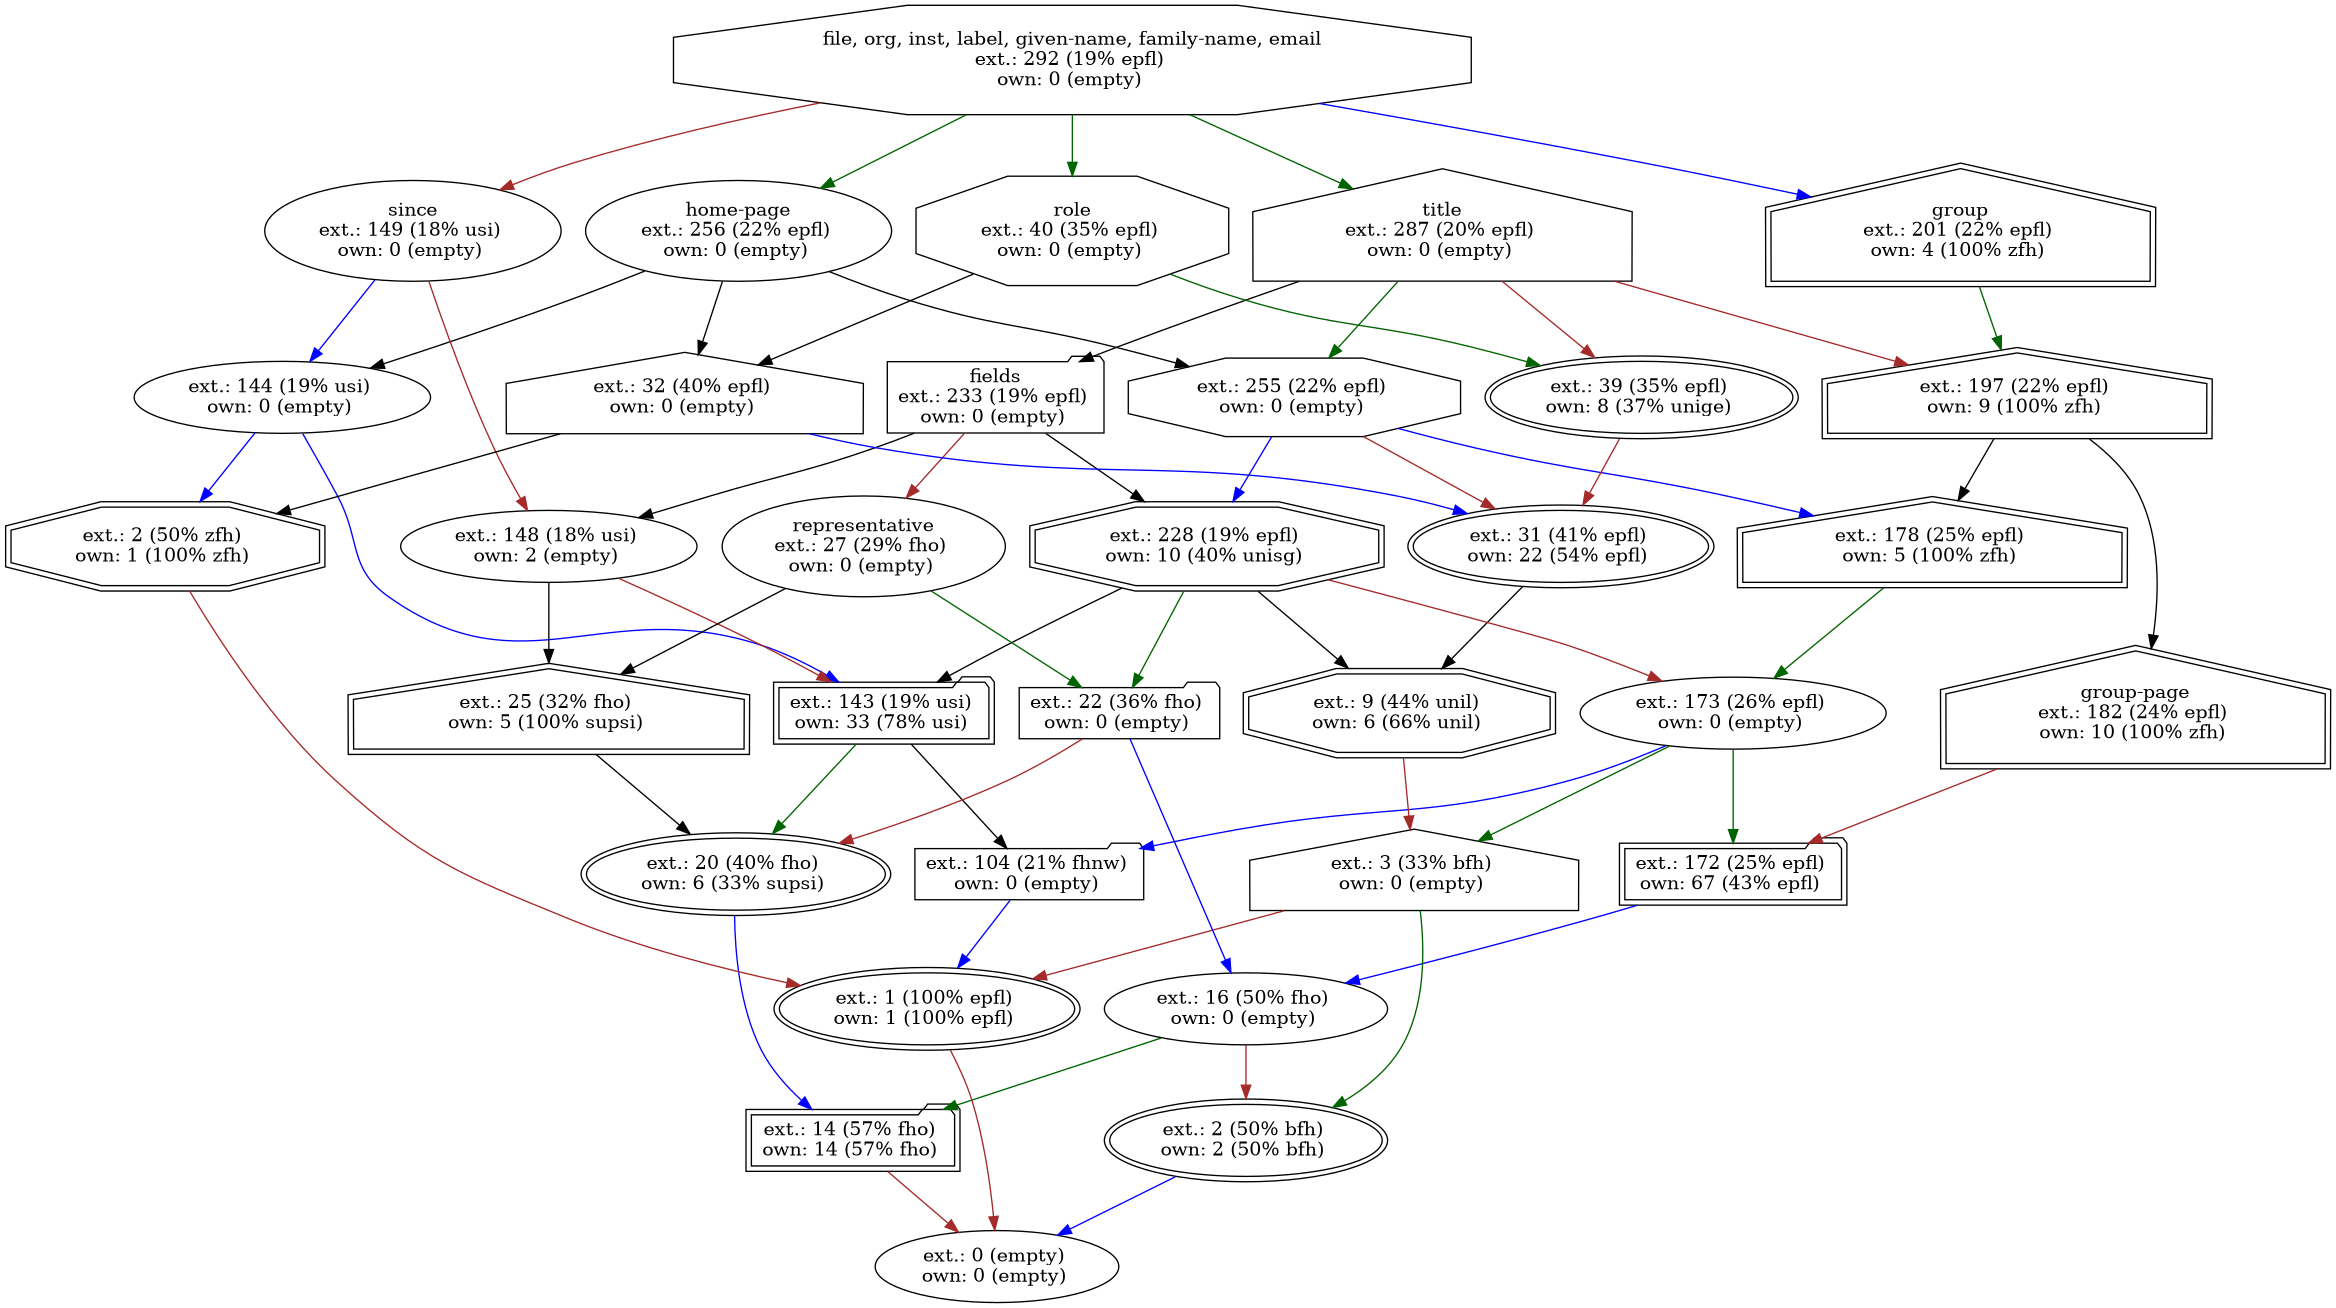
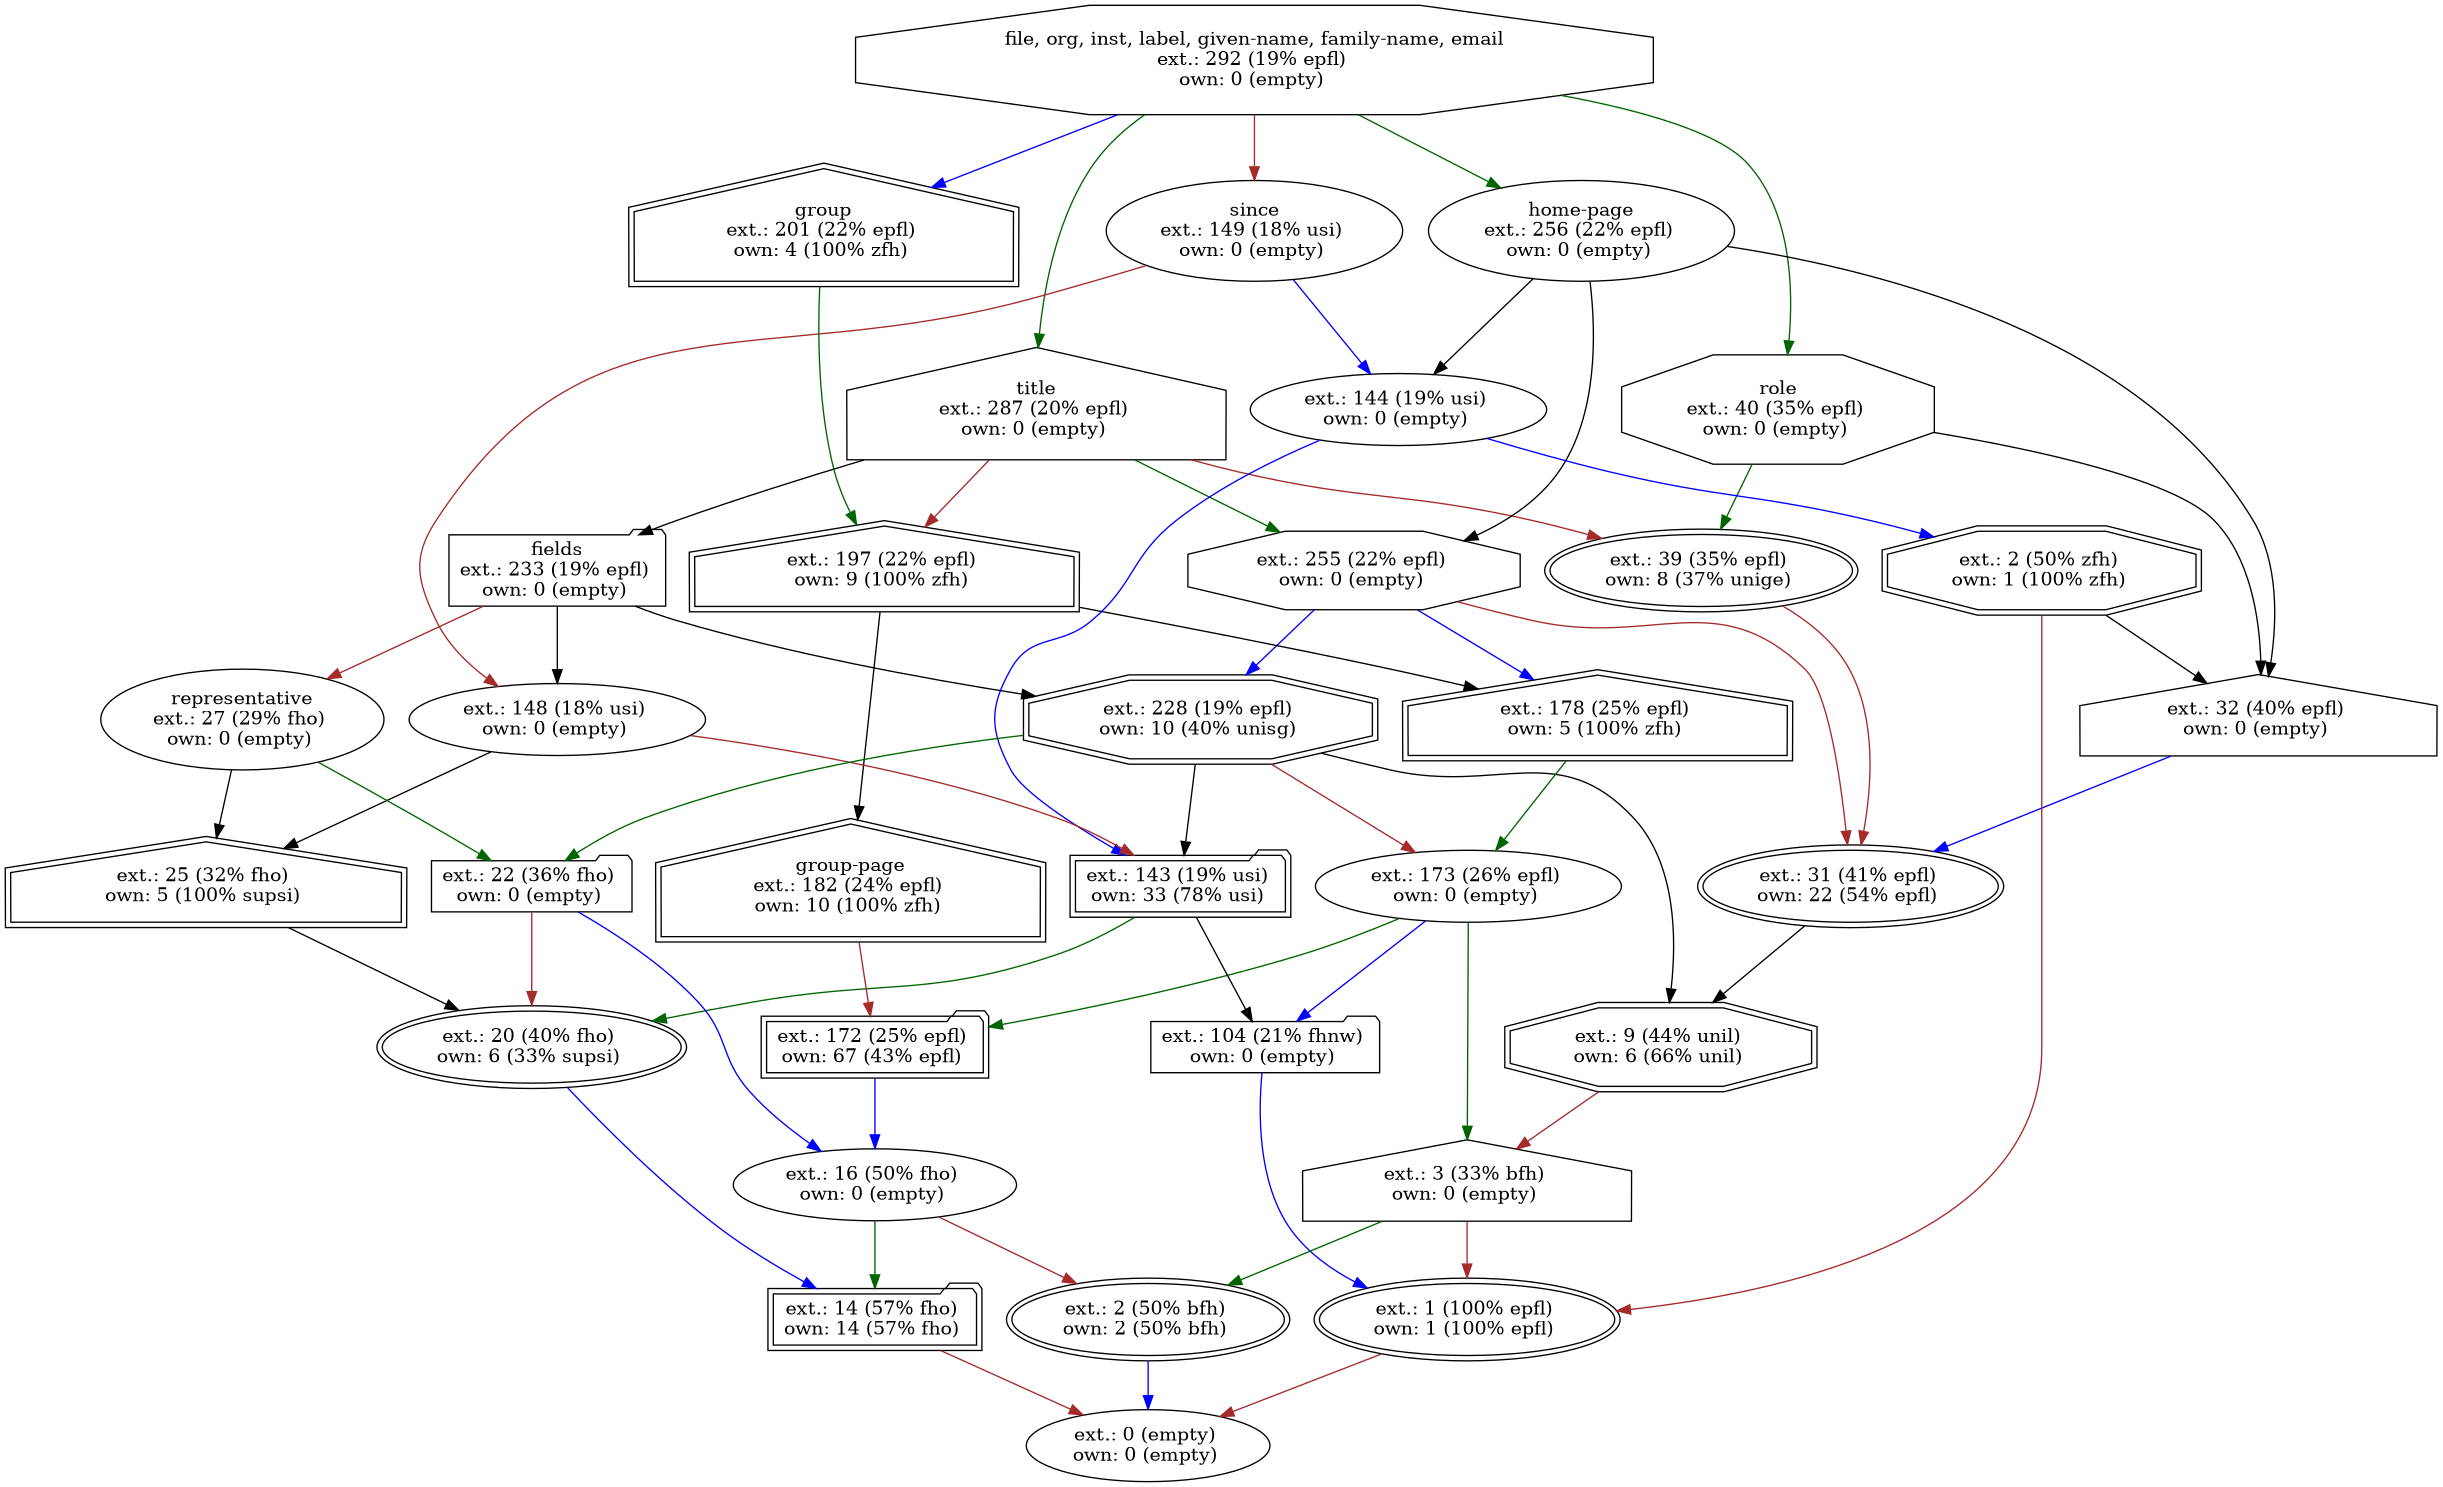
  digraph {
    node [shape=ellipse]
    edge [color=brown]
    n1 [label="file, org, inst, label, given-name, family-name, email\next.: 292 (19% epfl) \nown: 0 (empty) " shape=octagon]
    n2 [label="title\next.: 287 (20% epfl) \nown: 0 (empty) " shape=house]
    n3 [label="home-page\next.: 256 (22% epfl) \nown: 0 (empty) "]
    n4 [label="role\next.: 40 (35% epfl) \nown: 0 (empty) " shape=octagon]
    n5 [label="since\next.: 149 (18% usi) \nown: 0 (empty) "]
    n6 [label="group\next.: 201 (22% epfl) \nown: 4 (100% zfh) " peripheries=2 shape=house]
    n7 [label="ext.: 255 (22% epfl) \nown: 0 (empty) " shape=octagon]
    n8 [label="ext.: 39 (35% epfl) \nown: 8 (37% unige) " peripheries=2]
    n9 [label="fields\next.: 233 (19% epfl) \nown: 0 (empty) " shape=folder]
    n10 [label="ext.: 197 (22% epfl) \nown: 9 (100% zfh) " peripheries=2 shape=house]
    n11 [label="ext.: 144 (19% usi) \nown: 0 (empty) "]
    n12 [label="ext.: 32 (40% epfl) \nown: 0 (empty) " shape=house]
-   n13 [label="ext.: 148 (18% usi) \nown: 2 (empty) "]
+   n13 [label="ext.: 148 (18% usi) \nown: 0 (empty) "]
    n14 [label="ext.: 14 (57% fho) \nown: 14 (57% fho) " peripheries=2 shape=folder]
    n15 [label="ext.: 0 (empty) \nown: 0 (empty) "]
    n16 [label="ext.: 172 (25% epfl) \nown: 67 (43% epfl) " peripheries=2 shape=folder]
    n17 [label="ext.: 16 (50% fho) \nown: 0 (empty) "]
    n18 [label="ext.: 2 (50% bfh) \nown: 2 (50% bfh) " peripheries=2]
    n19 [label="ext.: 104 (21% fhnw) \nown: 0 (empty) " shape=folder]
    n20 [label="ext.: 1 (100% epfl) \nown: 1 (100% epfl) " peripheries=2]
    n21 [label="ext.: 173 (26% epfl) \nown: 0 (empty) "]
    n22 [label="ext.: 3 (33% bfh) \nown: 0 (empty) " shape=house]
    n23 [label="ext.: 31 (41% epfl) \nown: 22 (54% epfl) " peripheries=2]
    n24 [label="ext.: 228 (19% epfl) \nown: 10 (40% unisg) " peripheries=2 shape=octagon]
    n25 [label="ext.: 178 (25% epfl) \nown: 5 (100% zfh) " peripheries=2 shape=house]
    n26 [label="ext.: 9 (44% unil) \nown: 6 (66% unil) " peripheries=2 shape=octagon]
    n27 [label="ext.: 143 (19% usi) \nown: 33 (78% usi) " peripheries=2 shape=folder]
    n28 [label="ext.: 22 (36% fho) \nown: 0 (empty) " shape=folder]
    n29 [label="representative\next.: 27 (29% fho) \nown: 0 (empty) "]
    n30 [label="group-page\next.: 182 (24% epfl) \nown: 10 (100% zfh) " peripheries=2 shape=house]
    n31 [label="ext.: 20 (40% fho) \nown: 6 (33% supsi) " peripheries=2]
    n32 [label="ext.: 25 (32% fho) \nown: 5 (100% supsi) " peripheries=2 shape=house]
    n33 [label="ext.: 2 (50% zfh) \nown: 1 (100% zfh) " peripheries=2 shape=octagon]
    n1 -> n2 [color=darkgreen]
    n1 -> n3 [color=darkgreen]
    n1 -> n4 [color=darkgreen]
    n1 -> n5
    n1 -> n6 [color=blue]
    n2 -> n7 [color=darkgreen]
    n2 -> n8
    n2 -> n9 [color=black]
    n2 -> n10
    n3 -> n7 [color=black]
    n3 -> n11 [color=black]
    n3 -> n12 [color=black]
    n4 -> n8 [color=darkgreen]
    n4 -> n12 [color=black]
    n5 -> n11 [color=blue]
    n5 -> n13
    n6 -> n10 [color=darkgreen]
    n7 -> n23
    n7 -> n24 [color=blue]
    n7 -> n25 [color=blue]
    n8 -> n23
    n9 -> n13 [color=black]
    n9 -> n24 [color=black]
    n9 -> n29
    n10 -> n25 [color=black]
    n10 -> n30 [color=black]
    n11 -> n27 [color=blue]
    n11 -> n33 [color=blue]
    n12 -> n23 [color=blue]
-   n12 -> n33 [color=black]
+   n33 -> n12 [color=black]
    n13 -> n27
    n13 -> n32 [color=black]
    n14 -> n15
    n16 -> n17 [color=blue]
    n17 -> n14 [color=darkgreen]
    n17 -> n18
    n18 -> n15 [color=blue]
    n19 -> n20 [color=blue]
    n20 -> n15
    n21 -> n16 [color=darkgreen]
    n21 -> n19 [color=blue]
    n21 -> n22 [color=darkgreen]
    n22 -> n18 [color=darkgreen]
    n22 -> n20
    n23 -> n26 [color=black]
    n24 -> n21
    n24 -> n26 [color=black]
    n24 -> n27 [color=black]
    n24 -> n28 [color=darkgreen]
    n25 -> n21 [color=darkgreen]
    n26 -> n22
    n27 -> n19 [color=black]
    n27 -> n31 [color=darkgreen]
    n28 -> n17 [color=blue]
    n28 -> n31
    n29 -> n28 [color=darkgreen]
    n29 -> n32 [color=black]
    n30 -> n16
    n31 -> n14 [color=blue]
    n32 -> n31 [color=black]
    n33 -> n20
  }
